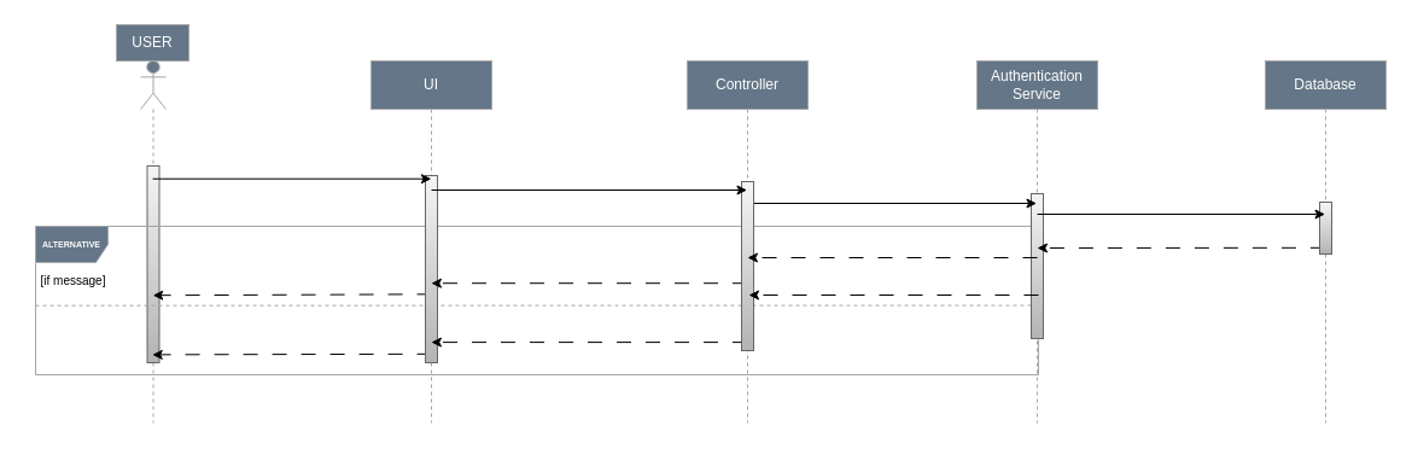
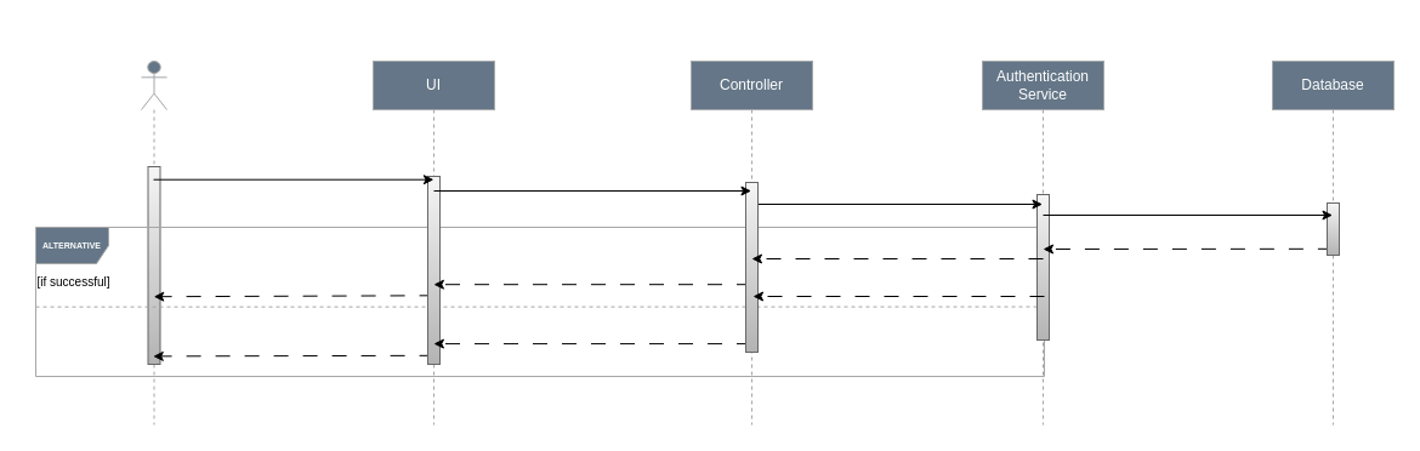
  <mxCell id="0" />
  <mxCell id="1" parent="0" />
  <mxCell id="2" value="" style="group" parent="1" vertex="1" connectable="0"><mxGeometry x="20" y="20" width="1109" height="330" as="geometry" /></mxCell>
  <mxCell id="3" value="UI" style="shape=umlLifeline;perimeter=lifelinePerimeter;whiteSpace=wrap;html=1;container=0;dropTarget=0;collapsible=0;recursiveResize=0;outlineConnect=0;portConstraint=eastwest;newEdgeStyle={&quot;edgeStyle&quot;:&quot;elbowEdgeStyle&quot;,&quot;elbow&quot;:&quot;vertical&quot;,&quot;curved&quot;:0,&quot;rounded&quot;:0};fillColor=#647687;fontColor=#ffffff;strokeColor=#a4a6a8;" parent="2" vertex="1"><mxGeometry x="287" y="30" width="100" height="300" as="geometry" /></mxCell>
  <mxCell id="4" value="Controller" style="shape=umlLifeline;perimeter=lifelinePerimeter;whiteSpace=wrap;html=1;container=0;dropTarget=0;collapsible=0;recursiveResize=0;outlineConnect=0;portConstraint=eastwest;newEdgeStyle={&quot;edgeStyle&quot;:&quot;elbowEdgeStyle&quot;,&quot;elbow&quot;:&quot;vertical&quot;,&quot;curved&quot;:0,&quot;rounded&quot;:0};fillColor=#647687;fontColor=#ffffff;strokeColor=#a4a6a8;" parent="2" vertex="1"><mxGeometry x="549" y="30" width="100" height="300" as="geometry" /></mxCell>
  <mxCell id="5" value="Database" style="shape=umlLifeline;perimeter=lifelinePerimeter;whiteSpace=wrap;html=1;container=0;dropTarget=0;collapsible=0;recursiveResize=0;outlineConnect=0;portConstraint=eastwest;newEdgeStyle={&quot;edgeStyle&quot;:&quot;elbowEdgeStyle&quot;,&quot;elbow&quot;:&quot;vertical&quot;,&quot;curved&quot;:0,&quot;rounded&quot;:0};fillColor=#647687;fontColor=#ffffff;strokeColor=#a4a6a8;" parent="2" vertex="1"><mxGeometry x="1028" y="30" width="100" height="300" as="geometry" /></mxCell>
  <mxCell id="6" value="Authentication Service" style="shape=umlLifeline;perimeter=lifelinePerimeter;whiteSpace=wrap;html=1;container=0;dropTarget=0;collapsible=0;recursiveResize=0;outlineConnect=0;portConstraint=eastwest;newEdgeStyle={&quot;edgeStyle&quot;:&quot;elbowEdgeStyle&quot;,&quot;elbow&quot;:&quot;vertical&quot;,&quot;curved&quot;:0,&quot;rounded&quot;:0};fillColor=#647687;fontColor=#ffffff;strokeColor=#a4a6a8;" parent="2" vertex="1"><mxGeometry x="789" y="30" width="100" height="300" as="geometry" /></mxCell>
  <mxCell id="7" value="" style="shape=umlLifeline;perimeter=lifelinePerimeter;whiteSpace=wrap;html=1;container=1;dropTarget=0;collapsible=0;recursiveResize=0;outlineConnect=0;portConstraint=eastwest;newEdgeStyle={&quot;curved&quot;:0,&quot;rounded&quot;:0};participant=umlActor;fillColor=#647687;fontColor=#ffffff;strokeColor=#a4a6a8;" parent="2" vertex="1"><mxGeometry x="96" y="30" width="21" height="300" as="geometry" /></mxCell>
  <mxCell id="8" value="" style="html=1;points=[[0,0,0,0,5],[0,1,0,0,-5],[1,0,0,0,5],[1,1,0,0,-5]];perimeter=orthogonalPerimeter;outlineConnect=0;targetShapes=umlLifeline;portConstraint=eastwest;newEdgeStyle={&quot;curved&quot;:0,&quot;rounded&quot;:0};fillColor=#f5f5f5;gradientColor=#b3b3b3;strokeColor=#666666;" parent="7" vertex="1"><mxGeometry x="5.5" y="87" width="10" height="163" as="geometry" /></mxCell>
- <mxCell id="9" value="USER" style="text;html=1;align=center;verticalAlign=middle;whiteSpace=wrap;rounded=0;fillColor=#647687;fontColor=#ffffff;strokeColor=#a4a6a8;" parent="2" vertex="1"><mxGeometry x="76" width="60" height="30" as="geometry" /></mxCell>
  <mxCell id="10" value="&lt;font style=&quot;font-size: 7px;&quot;&gt;&lt;b&gt;ALTERNATIVE&lt;/b&gt;&lt;/font&gt;" style="shape=umlFrame;whiteSpace=wrap;html=1;pointerEvents=0;fontSize=9;fillColor=#647687;fontColor=#ffffff;strokeColor=#a4a6a8;" parent="2" vertex="1"><mxGeometry x="9" y="167" width="831" height="123" as="geometry" /></mxCell>
  <mxCell id="11" value="" style="endArrow=none;dashed=1;html=1;rounded=0;exitX=1;exitY=0.533;exitDx=0;exitDy=0;exitPerimeter=0;fontSize=9;fillColor=#647687;strokeColor=#a4a6a8;entryX=0;entryY=0.534;entryDx=0;entryDy=0;entryPerimeter=0;" parent="2" source="10" target="10" edge="1"><mxGeometry width="50" height="50" relative="1" as="geometry"><mxPoint x="878.47" y="315" as="sourcePoint" /><mxPoint x="99" y="267" as="targetPoint" /></mxGeometry></mxCell>
  <mxCell id="12" value="" style="endArrow=classic;html=1;rounded=0;dashed=1;dashPattern=12 12;labelBackgroundColor=none;fontColor=#ffffff;fontSize=8;entryX=0.511;entryY=0.634;entryDx=0;entryDy=0;entryPerimeter=0;exitX=0.501;exitY=0.631;exitDx=0;exitDy=0;exitPerimeter=0;" parent="2" edge="1"><mxGeometry width="50" height="50" relative="1" as="geometry"><mxPoint x="337.1" y="223.3" as="sourcePoint" /><mxPoint x="106.22" y="224.2" as="targetPoint" /></mxGeometry></mxCell>
  <mxCell id="13" value="UI&lt;br style=&quot;font-size: 8px;&quot;&gt;&lt;span style=&quot;font-size: 8px;&quot;&gt;shows a message to USER about successful login.&lt;/span&gt;" style="edgeLabel;html=1;align=center;verticalAlign=middle;resizable=0;points=[];labelBackgroundColor=none;fontColor=#ffffff;fontSize=8;" parent="12" vertex="1" connectable="0"><mxGeometry x="-0.233" y="2" relative="1" as="geometry"><mxPoint x="-19" y="-14" as="offset" /></mxGeometry></mxCell>
  <mxCell id="14" value="" style="endArrow=classic;html=1;rounded=0;dashed=1;dashPattern=12 12;labelBackgroundColor=none;fontColor=#ffffff;fontSize=8;entryX=0.488;entryY=0.798;entryDx=0;entryDy=0;entryPerimeter=0;exitX=0.501;exitY=0.796;exitDx=0;exitDy=0;exitPerimeter=0;" parent="2" edge="1"><mxGeometry width="50" height="50" relative="1" as="geometry"><mxPoint x="337.1" y="272.8" as="sourcePoint" /><mxPoint x="105.76" y="273.4" as="targetPoint" /></mxGeometry></mxCell>
  <mxCell id="15" value="UI&lt;br style=&quot;font-size: 8px;&quot;&gt;&lt;span style=&quot;font-size: 8px;&quot;&gt;shows a message to USER about unsuccessful login.&lt;/span&gt;" style="edgeLabel;html=1;align=center;verticalAlign=middle;resizable=0;points=[];labelBackgroundColor=none;fontColor=#ffffff;fontSize=8;" parent="14" vertex="1" connectable="0"><mxGeometry x="-0.489" y="-3" relative="1" as="geometry"><mxPoint x="-52" y="-10" as="offset" /></mxGeometry></mxCell>
- <mxCell id="16" value="&lt;font style=&quot;font-size: 10px;&quot;&gt;[if message]&lt;/font&gt;" style="text;html=1;align=center;verticalAlign=middle;resizable=0;points=[];autosize=1;strokeColor=none;fillColor=none;" parent="2" vertex="1"><mxGeometry y="197" width="80" height="30" as="geometry" /></mxCell>
+ <mxCell id="16" value="&lt;font style=&quot;font-size: 10px;&quot;&gt;[if successful]&lt;/font&gt;" style="text;html=1;align=center;verticalAlign=middle;resizable=0;points=[];autosize=1;strokeColor=none;fillColor=none;" parent="2" vertex="1"><mxGeometry y="197" width="80" height="30" as="geometry" /></mxCell>
  <mxCell id="17" value="" style="html=1;points=[[0,0,0,0,5],[0,1,0,0,-5],[1,0,0,0,5],[1,1,0,0,-5]];perimeter=orthogonalPerimeter;outlineConnect=0;targetShapes=umlLifeline;portConstraint=eastwest;newEdgeStyle={&quot;curved&quot;:0,&quot;rounded&quot;:0};fillColor=#f5f5f5;gradientColor=#b3b3b3;strokeColor=#666666;" parent="2" vertex="1"><mxGeometry x="332" y="125" width="10" height="155" as="geometry" /></mxCell>
  <mxCell id="18" value="" style="endArrow=classic;html=1;rounded=0;dashed=1;dashPattern=12 12;labelBackgroundColor=none;fontColor=#ffffff;fontSize=8;entryX=0.499;entryY=0.634;entryDx=0;entryDy=0;entryPerimeter=0;" parent="2" edge="1"><mxGeometry width="50" height="50" relative="1" as="geometry"><mxPoint x="598.5" y="214.2" as="sourcePoint" /><mxPoint x="336.9" y="214.2" as="targetPoint" /></mxGeometry></mxCell>
  <mxCell id="19" value="Controller&lt;br style=&quot;font-size: 8px;&quot;&gt;&lt;span style=&quot;font-size: 8px;&quot;&gt;returns confirmation to the UI&lt;/span&gt;" style="edgeLabel;html=1;align=center;verticalAlign=middle;resizable=0;points=[];labelBackgroundColor=none;fontColor=#ffffff;fontSize=8;" parent="18" vertex="1" connectable="0"><mxGeometry x="0.133" y="-2" relative="1" as="geometry"><mxPoint x="11" y="-12" as="offset" /></mxGeometry></mxCell>
  <mxCell id="20" value="" style="endArrow=classic;html=1;rounded=0;dashed=1;dashPattern=12 12;labelBackgroundColor=none;fontColor=#ffffff;fontSize=8;entryX=0.499;entryY=0.797;entryDx=0;entryDy=0;entryPerimeter=0;" parent="2" edge="1"><mxGeometry width="50" height="50" relative="1" as="geometry"><mxPoint x="598.5" y="263.1" as="sourcePoint" /><mxPoint x="336.9" y="263.1" as="targetPoint" /></mxGeometry></mxCell>
  <mxCell id="21" value="Controller&lt;br style=&quot;font-size: 8px;&quot;&gt;&lt;span style=&quot;font-size: 8px;&quot;&gt;returns error to the UI&lt;/span&gt;" style="edgeLabel;html=1;align=center;verticalAlign=middle;resizable=0;points=[];labelBackgroundColor=none;fontColor=#ffffff;fontSize=8;" parent="20" vertex="1" connectable="0"><mxGeometry x="-0.243" y="2" relative="1" as="geometry"><mxPoint x="-21" y="-15" as="offset" /></mxGeometry></mxCell>
  <mxCell id="22" value="" style="endArrow=classic;html=1;rounded=0;entryX=0.499;entryY=0.359;entryDx=0;entryDy=0;entryPerimeter=0;labelBackgroundColor=none;fontColor=#ffffff;fontSize=8;exitX=0.503;exitY=0.359;exitDx=0;exitDy=0;exitPerimeter=0;" parent="2" edge="1"><mxGeometry width="50" height="50" relative="1" as="geometry"><mxPoint x="106.06" y="127.7" as="sourcePoint" /><mxPoint x="336.9" y="127.7" as="targetPoint" /></mxGeometry></mxCell>
  <mxCell id="23" value="USER&lt;br style=&quot;font-size: 8px;&quot;&gt;enters details in the UI" style="edgeLabel;html=1;align=center;verticalAlign=middle;resizable=0;points=[];labelBackgroundColor=none;fontColor=#ffffff;fontSize=8;" parent="22" vertex="1" connectable="0"><mxGeometry x="0.556" y="-1" relative="1" as="geometry"><mxPoint x="-65" y="-11" as="offset" /></mxGeometry></mxCell>
  <mxCell id="24" value="" style="html=1;points=[[0,0,0,0,5],[0,1,0,0,-5],[1,0,0,0,5],[1,1,0,0,-5]];perimeter=orthogonalPerimeter;outlineConnect=0;targetShapes=umlLifeline;portConstraint=eastwest;newEdgeStyle={&quot;curved&quot;:0,&quot;rounded&quot;:0};fillColor=#f5f5f5;gradientColor=#b3b3b3;strokeColor=#666666;" parent="2" vertex="1"><mxGeometry x="834" y="140" width="10" height="120" as="geometry" /></mxCell>
  <mxCell id="25" value="" style="endArrow=classic;html=1;rounded=0;labelBackgroundColor=none;fontColor=#ffffff;fontSize=8;" parent="2" edge="1"><mxGeometry width="50" height="50" relative="1" as="geometry"><mxPoint x="599" y="148" as="sourcePoint" /><mxPoint x="838.5" y="148" as="targetPoint" /></mxGeometry></mxCell>
  <mxCell id="26" value="Controller&lt;br style=&quot;font-size: 8px;&quot;&gt;calls&amp;nbsp;&lt;font style=&quot;font-size: 8px;&quot;&gt;Authentication Service&lt;/font&gt;&lt;span style=&quot;font-size: 8px;&quot;&gt;&amp;nbsp;to to verify the data&lt;/span&gt;" style="edgeLabel;html=1;align=center;verticalAlign=middle;resizable=0;points=[];labelBackgroundColor=none;fontColor=#ffffff;fontSize=8;" parent="25" vertex="1" connectable="0"><mxGeometry x="0.4" y="1" relative="1" as="geometry"><mxPoint x="-45" y="-12" as="offset" /></mxGeometry></mxCell>
  <mxCell id="27" value="" style="endArrow=classic;html=1;rounded=0;dashed=1;dashPattern=12 12;labelBackgroundColor=none;fontColor=#ffffff;fontSize=8;exitX=0.494;exitY=0.516;exitDx=0;exitDy=0;exitPerimeter=0;" parent="2" source="5" edge="1"><mxGeometry width="50" height="50" relative="1" as="geometry"><mxPoint x="1067" y="185" as="sourcePoint" /><mxPoint x="839" y="185" as="targetPoint" /></mxGeometry></mxCell>
  <mxCell id="28" value="&lt;font style=&quot;font-size: 8px;&quot;&gt;Database&lt;br style=&quot;font-size: 8px;&quot;&gt;returns the data&amp;nbsp;&lt;/font&gt;" style="edgeLabel;html=1;align=center;verticalAlign=middle;resizable=0;points=[];labelBackgroundColor=none;fontColor=#ffffff;fontSize=8;" parent="27" vertex="1" connectable="0"><mxGeometry x="-0.011" y="4" relative="1" as="geometry"><mxPoint y="-16" as="offset" /></mxGeometry></mxCell>
  <mxCell id="29" value="" style="html=1;points=[[0,0,0,0,5],[0,1,0,0,-5],[1,0,0,0,5],[1,1,0,0,-5]];perimeter=orthogonalPerimeter;outlineConnect=0;targetShapes=umlLifeline;portConstraint=eastwest;newEdgeStyle={&quot;curved&quot;:0,&quot;rounded&quot;:0};fillColor=#f5f5f5;gradientColor=#b3b3b3;strokeColor=#666666;" parent="2" vertex="1"><mxGeometry x="1073" y="147" width="10" height="43" as="geometry" /></mxCell>
  <mxCell id="30" value="" style="endArrow=classic;html=1;rounded=0;labelBackgroundColor=none;fontColor=#ffffff;fontSize=8;" parent="2" target="5" edge="1"><mxGeometry width="50" height="50" relative="1" as="geometry"><mxPoint x="839" y="157" as="sourcePoint" /><mxPoint x="1068" y="157" as="targetPoint" /></mxGeometry></mxCell>
  <mxCell id="31" value="&lt;font style=&quot;font-size: 8px;&quot;&gt;Authentication Service&amp;nbsp;request&amp;nbsp; user data from the Database&lt;/font&gt;" style="edgeLabel;html=1;align=center;verticalAlign=middle;resizable=0;points=[];labelBackgroundColor=none;fontSize=8;fontColor=#ffffff;" parent="30" vertex="1" connectable="0"><mxGeometry x="0.007" y="-1" relative="1" as="geometry"><mxPoint x="-3" y="-11" as="offset" /></mxGeometry></mxCell>
  <mxCell id="32" value="" style="html=1;points=[[0,0,0,0,5],[0,1,0,0,-5],[1,0,0,0,5],[1,1,0,0,-5]];perimeter=orthogonalPerimeter;outlineConnect=0;targetShapes=umlLifeline;portConstraint=eastwest;newEdgeStyle={&quot;curved&quot;:0,&quot;rounded&quot;:0};fillColor=#f5f5f5;gradientColor=#b3b3b3;strokeColor=#666666;" parent="2" vertex="1"><mxGeometry x="594" y="130" width="10" height="140" as="geometry" /></mxCell>
  <mxCell id="33" value="" style="endArrow=classic;html=1;rounded=0;labelBackgroundColor=none;fontColor=#ffffff;fontSize=8;" parent="2" target="4" edge="1"><mxGeometry width="50" height="50" relative="1" as="geometry"><mxPoint x="337.024" y="137" as="sourcePoint" /><mxPoint x="568" y="137" as="targetPoint" /></mxGeometry></mxCell>
  <mxCell id="34" value="UI&lt;br style=&quot;font-size: 8px;&quot;&gt;&lt;span style=&quot;font-size: 8px;&quot;&gt;sends the data to the Controller&lt;/span&gt;" style="edgeLabel;html=1;align=center;verticalAlign=middle;resizable=0;points=[];labelBackgroundColor=none;fontColor=#ffffff;fontSize=8;" parent="33" vertex="1" connectable="0"><mxGeometry x="0.15" y="-3" relative="1" as="geometry"><mxPoint x="-20" y="-15" as="offset" /></mxGeometry></mxCell>
  <mxCell id="35" value="" style="endArrow=classic;html=1;rounded=0;dashed=1;dashPattern=12 12;labelBackgroundColor=none;fontColor=#ffffff;fontSize=8;" parent="2" edge="1"><mxGeometry width="50" height="50" relative="1" as="geometry"><mxPoint x="839" y="193" as="sourcePoint" /><mxPoint x="598.929" y="193" as="targetPoint" /></mxGeometry></mxCell>
  <mxCell id="36" value="Authentication Service&lt;div style=&quot;font-size: 8px;&quot;&gt;&amp;nbsp;returns confirmation&amp;nbsp;&amp;nbsp;&lt;br&gt;&lt;/div&gt;" style="edgeLabel;html=1;align=center;verticalAlign=middle;resizable=0;points=[];labelBackgroundColor=none;fontColor=#ffffff;fontSize=8;" parent="35" vertex="1" connectable="0"><mxGeometry x="-0.282" y="1" relative="1" as="geometry"><mxPoint x="-24" y="-12" as="offset" /></mxGeometry></mxCell>
  <mxCell id="37" value="" style="endArrow=classic;html=1;rounded=0;dashed=1;dashPattern=12 12;labelBackgroundColor=none;fontColor=#ffffff;fontSize=8;" parent="1" edge="1"><mxGeometry width="50" height="50" relative="1" as="geometry"><mxPoint x="860" y="244" as="sourcePoint" /><mxPoint x="620" y="244" as="targetPoint" /></mxGeometry></mxCell>
  <mxCell id="38" value="Authentication Service&lt;div style=&quot;font-size: 8px;&quot;&gt;&amp;nbsp;returns eror&lt;br&gt;&lt;/div&gt;" style="edgeLabel;html=1;align=center;verticalAlign=middle;resizable=0;points=[];labelBackgroundColor=none;fontColor=#ffffff;fontSize=8;" parent="37" vertex="1" connectable="0"><mxGeometry x="-0.282" y="1" relative="1" as="geometry"><mxPoint x="-24" y="-12" as="offset" /></mxGeometry></mxCell>
